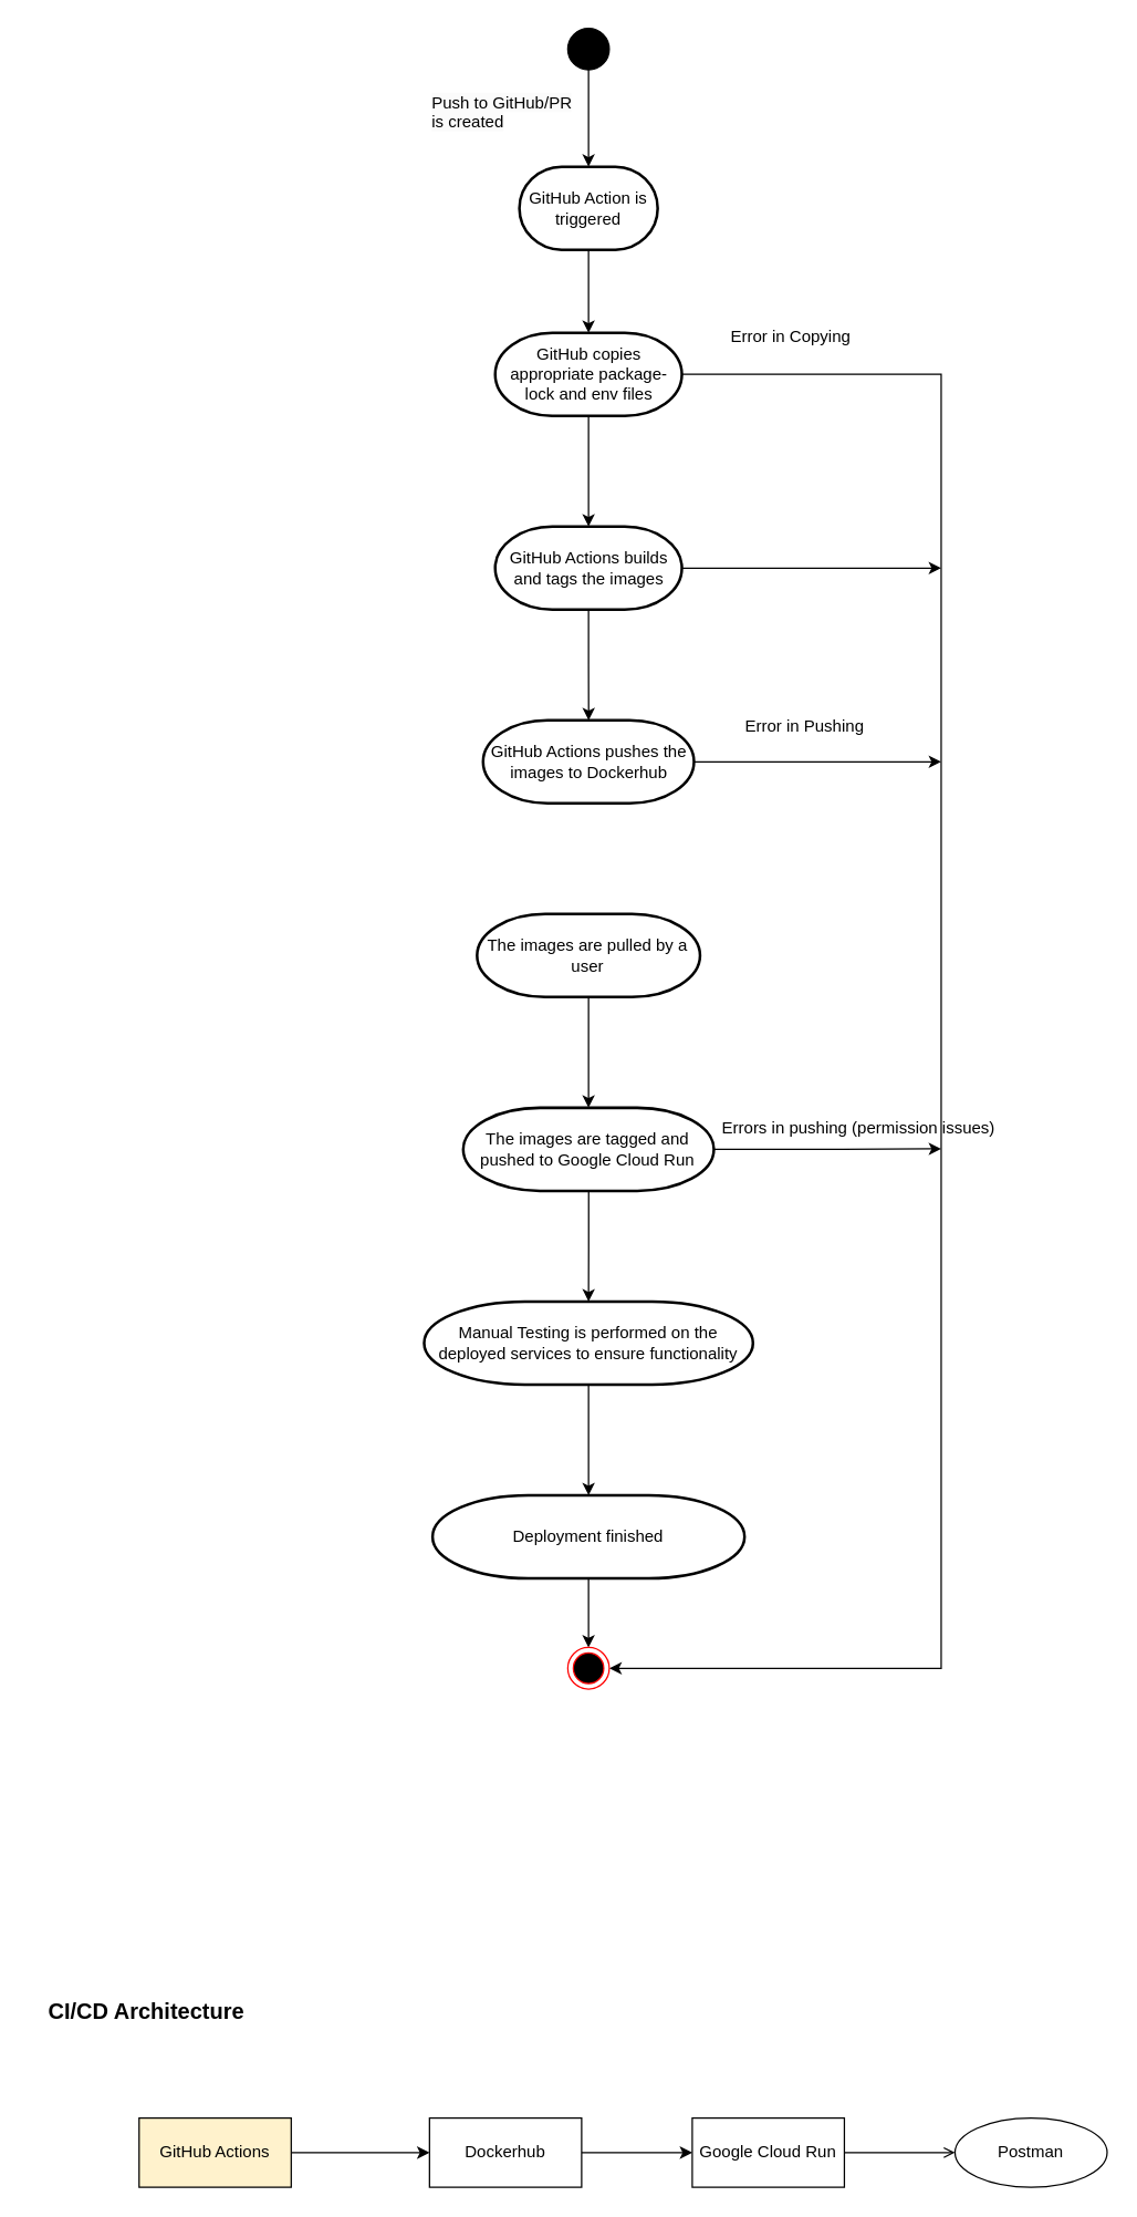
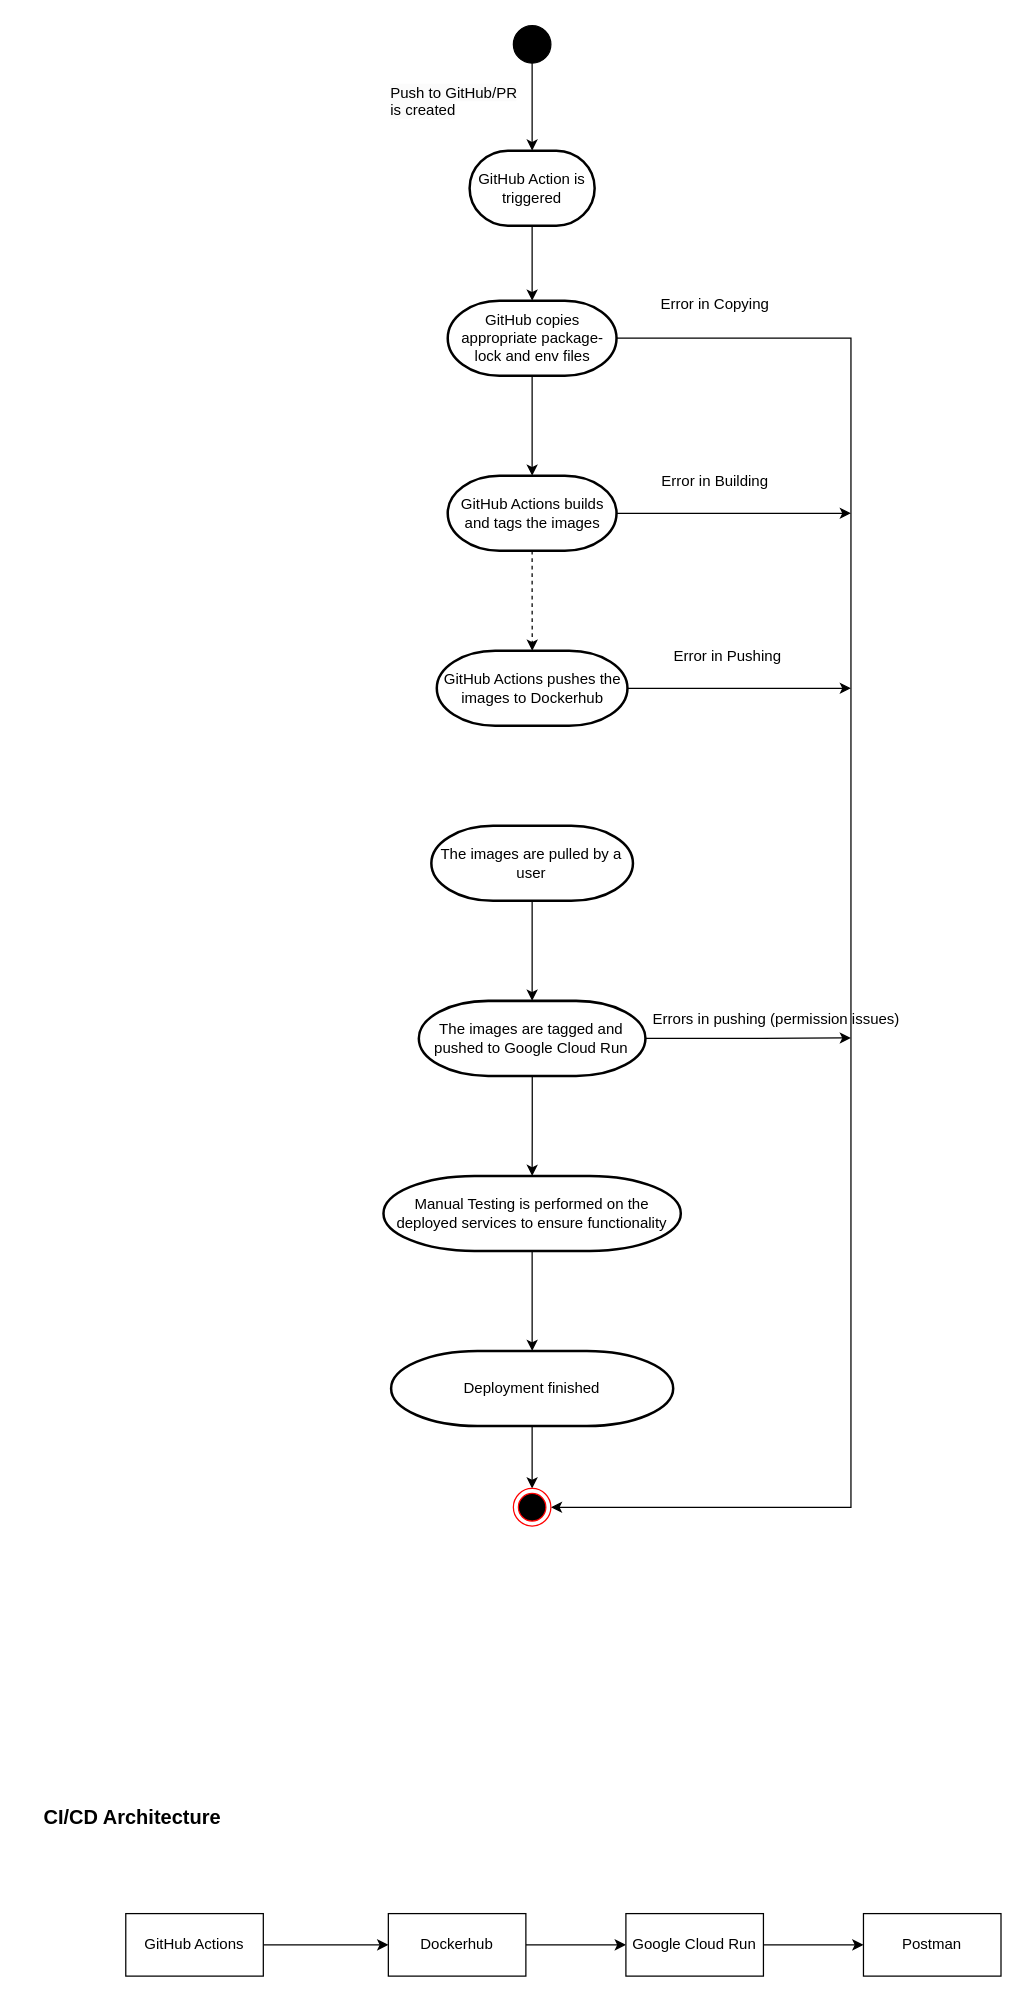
  <mxCell id="0" />
  <mxCell id="1" parent="0" />
  <mxCell id="2" style="edgeStyle=orthogonalEdgeStyle;rounded=0;orthogonalLoop=1;jettySize=auto;html=1;exitX=0.5;exitY=1;exitDx=0;exitDy=0;exitPerimeter=0;" edge="1" parent="1" source="3" target="5"><mxGeometry relative="1" as="geometry" /></mxCell>
  <mxCell id="3" value="" style="verticalLabelPosition=bottom;verticalAlign=top;html=1;shape=mxgraph.flowchart.on-page_reference;fillColor=#000000;" vertex="1" parent="1"><mxGeometry x="410" y="20" width="30" height="30" as="geometry" /></mxCell>
  <mxCell id="4" style="edgeStyle=orthogonalEdgeStyle;rounded=0;orthogonalLoop=1;jettySize=auto;html=1;exitX=0.5;exitY=1;exitDx=0;exitDy=0;exitPerimeter=0;entryX=0.5;entryY=0;entryDx=0;entryDy=0;entryPerimeter=0;" edge="1" parent="1" source="5" target="9"><mxGeometry relative="1" as="geometry" /></mxCell>
  <mxCell id="5" value="GitHub Action is triggered" style="strokeWidth=2;html=1;shape=mxgraph.flowchart.terminator;whiteSpace=wrap;" vertex="1" parent="1"><mxGeometry x="375" y="120" width="100" height="60" as="geometry" /></mxCell>
  <mxCell id="6" value="&lt;span style=&quot;color: rgb(0, 0, 0); font-family: Helvetica; font-size: 12px; font-style: normal; font-variant-ligatures: normal; font-variant-caps: normal; font-weight: 400; letter-spacing: normal; orphans: 2; text-align: center; text-indent: 0px; text-transform: none; widows: 2; word-spacing: 0px; -webkit-text-stroke-width: 0px; background-color: rgb(251, 251, 251); text-decoration-thickness: initial; text-decoration-style: initial; text-decoration-color: initial; float: none; display: inline !important;&quot;&gt;Push to GitHub/PR is created&lt;/span&gt;" style="text;whiteSpace=wrap;html=1;" vertex="1" parent="1"><mxGeometry x="310" y="60" width="110" height="40" as="geometry" /></mxCell>
  <mxCell id="7" value="" style="edgeStyle=orthogonalEdgeStyle;rounded=0;orthogonalLoop=1;jettySize=auto;html=1;" edge="1" parent="1" source="9" target="12"><mxGeometry relative="1" as="geometry" /></mxCell>
  <mxCell id="8" style="edgeStyle=orthogonalEdgeStyle;rounded=0;orthogonalLoop=1;jettySize=auto;html=1;exitX=1;exitY=0.5;exitDx=0;exitDy=0;exitPerimeter=0;entryX=1;entryY=0.5;entryDx=0;entryDy=0;" edge="1" parent="1" source="9" target="24"><mxGeometry relative="1" as="geometry"><mxPoint x="700" y="269.667" as="targetPoint" /><Array as="points"><mxPoint x="680" y="270" /><mxPoint x="680" y="1205" /></Array></mxGeometry></mxCell>
  <mxCell id="9" value="GitHub copies appropriate package-lock and env files" style="strokeWidth=2;html=1;shape=mxgraph.flowchart.terminator;whiteSpace=wrap;" vertex="1" parent="1"><mxGeometry x="357.5" y="240" width="135" height="60" as="geometry" /></mxCell>
- <mxCell id="10" value="" style="edgeStyle=orthogonalEdgeStyle;rounded=0;orthogonalLoop=1;jettySize=auto;html=1;" edge="1" parent="1" source="12" target="14"><mxGeometry relative="1" as="geometry" /></mxCell>
+ <mxCell id="10" value="" style="edgeStyle=orthogonalEdgeStyle;rounded=0;orthogonalLoop=1;jettySize=auto;html=1;dashed=1;" edge="1" parent="1" source="12" target="14"><mxGeometry relative="1" as="geometry" /></mxCell>
  <mxCell id="11" style="edgeStyle=orthogonalEdgeStyle;rounded=0;orthogonalLoop=1;jettySize=auto;html=1;" edge="1" parent="1" source="12"><mxGeometry relative="1" as="geometry"><mxPoint x="680" y="410" as="targetPoint" /></mxGeometry></mxCell>
  <mxCell id="12" value="GitHub Actions builds and tags the images" style="strokeWidth=2;html=1;shape=mxgraph.flowchart.terminator;whiteSpace=wrap;" vertex="1" parent="1"><mxGeometry x="357.5" y="380" width="135" height="60" as="geometry" /></mxCell>
  <mxCell id="13" style="edgeStyle=orthogonalEdgeStyle;rounded=0;orthogonalLoop=1;jettySize=auto;html=1;" edge="1" parent="1" source="14"><mxGeometry relative="1" as="geometry"><mxPoint x="680" y="550" as="targetPoint" /></mxGeometry></mxCell>
  <mxCell id="14" value="GitHub Actions pushes the images to Dockerhub" style="strokeWidth=2;html=1;shape=mxgraph.flowchart.terminator;whiteSpace=wrap;" vertex="1" parent="1"><mxGeometry x="348.75" y="520" width="152.5" height="60" as="geometry" /></mxCell>
  <mxCell id="15" value="" style="edgeStyle=orthogonalEdgeStyle;rounded=0;orthogonalLoop=1;jettySize=auto;html=1;" edge="1" parent="1" source="16" target="19"><mxGeometry relative="1" as="geometry" /></mxCell>
  <mxCell id="16" value="The images are pulled by a user" style="strokeWidth=2;html=1;shape=mxgraph.flowchart.terminator;whiteSpace=wrap;" vertex="1" parent="1"><mxGeometry x="344.39" y="660" width="161.25" height="60" as="geometry" /></mxCell>
  <mxCell id="17" value="" style="edgeStyle=orthogonalEdgeStyle;rounded=0;orthogonalLoop=1;jettySize=auto;html=1;" edge="1" parent="1" source="19" target="21"><mxGeometry relative="1" as="geometry" /></mxCell>
  <mxCell id="18" style="edgeStyle=orthogonalEdgeStyle;rounded=0;orthogonalLoop=1;jettySize=auto;html=1;exitX=1;exitY=0.5;exitDx=0;exitDy=0;exitPerimeter=0;" edge="1" parent="1" source="19"><mxGeometry relative="1" as="geometry"><mxPoint x="680" y="829.667" as="targetPoint" /></mxGeometry></mxCell>
  <mxCell id="19" value="The images are tagged and pushed to Google Cloud Run" style="strokeWidth=2;html=1;shape=mxgraph.flowchart.terminator;whiteSpace=wrap;" vertex="1" parent="1"><mxGeometry x="334.38" y="800" width="181.25" height="60" as="geometry" /></mxCell>
  <mxCell id="20" value="" style="edgeStyle=orthogonalEdgeStyle;rounded=0;orthogonalLoop=1;jettySize=auto;html=1;" edge="1" parent="1" source="21" target="23"><mxGeometry relative="1" as="geometry" /></mxCell>
  <mxCell id="21" value="Manual Testing is performed on the deployed services to ensure functionality" style="strokeWidth=2;html=1;shape=mxgraph.flowchart.terminator;whiteSpace=wrap;" vertex="1" parent="1"><mxGeometry x="306.11" y="940" width="237.8" height="60" as="geometry" /></mxCell>
  <mxCell id="22" style="edgeStyle=orthogonalEdgeStyle;rounded=0;orthogonalLoop=1;jettySize=auto;html=1;entryX=0.5;entryY=0;entryDx=0;entryDy=0;" edge="1" parent="1" source="23" target="24"><mxGeometry relative="1" as="geometry" /></mxCell>
  <mxCell id="23" value="Deployment finished" style="strokeWidth=2;html=1;shape=mxgraph.flowchart.terminator;whiteSpace=wrap;" vertex="1" parent="1"><mxGeometry x="312.2" y="1080" width="225.62" height="60" as="geometry" /></mxCell>
  <mxCell id="24" value="" style="ellipse;html=1;shape=endState;fillColor=#000000;strokeColor=#ff0000;" vertex="1" parent="1"><mxGeometry x="410" y="1190" width="30" height="30" as="geometry" /></mxCell>
  <mxCell id="25" value="Error in Copying" style="text;html=1;align=center;verticalAlign=middle;resizable=0;points=[];autosize=1;strokeColor=none;fillColor=none;" vertex="1" parent="1"><mxGeometry x="515.63" y="228" width="110" height="30" as="geometry" /></mxCell>
+ <mxCell id="26" value="Error in Building" style="text;html=1;align=center;verticalAlign=middle;resizable=0;points=[];autosize=1;strokeColor=none;fillColor=none;" vertex="1" parent="1"><mxGeometry x="515.63" y="370" width="110" height="30" as="geometry" /></mxCell>
  <mxCell id="27" value="Error in Pushing" style="text;html=1;align=center;verticalAlign=middle;resizable=0;points=[];autosize=1;strokeColor=none;fillColor=none;" vertex="1" parent="1"><mxGeometry x="525.63" y="510" width="110" height="30" as="geometry" /></mxCell>
  <mxCell id="28" value="Errors in pushing (permission issues)" style="text;html=1;align=center;verticalAlign=middle;resizable=0;points=[];autosize=1;strokeColor=none;fillColor=none;" vertex="1" parent="1"><mxGeometry x="510" y="800" width="220" height="30" as="geometry" /></mxCell>
  <mxCell id="29" value="CI/CD Architecture" style="text;html=1;align=center;verticalAlign=middle;resizable=0;points=[];autosize=1;strokeColor=none;fillColor=none;fontSize=16;fontStyle=1" vertex="1" parent="1"><mxGeometry y="1438" width="170" height="30" as="geometry" x="20" /></mxCell>
  <mxCell id="30" style="edgeStyle=orthogonalEdgeStyle;rounded=0;orthogonalLoop=1;jettySize=auto;html=1;" edge="1" parent="1" source="31"><mxGeometry relative="1" as="geometry"><mxPoint x="310" y="1555" as="targetPoint" /></mxGeometry></mxCell>
- <mxCell id="31" value="GitHub Actions" style="html=1;whiteSpace=wrap;fillColor=#fff2cc;" vertex="1" parent="1"><mxGeometry x="100" y="1530" width="110" height="50" as="geometry" /></mxCell>
+ <mxCell id="31" value="GitHub Actions" style="html=1;whiteSpace=wrap;" vertex="1" parent="1"><mxGeometry x="100" y="1530" width="110" height="50" as="geometry" /></mxCell>
  <mxCell id="32" value="" style="edgeStyle=orthogonalEdgeStyle;rounded=0;orthogonalLoop=1;jettySize=auto;html=1;" edge="1" parent="1" source="33" target="35"><mxGeometry relative="1" as="geometry" /></mxCell>
  <mxCell id="33" value="Dockerhub" style="html=1;whiteSpace=wrap;" vertex="1" parent="1"><mxGeometry x="310" y="1530" width="110" height="50" as="geometry" /></mxCell>
- <mxCell id="34" value="" style="edgeStyle=orthogonalEdgeStyle;rounded=0;orthogonalLoop=1;jettySize=auto;html=1;endArrow=open;" edge="1" parent="1" source="35" target="36"><mxGeometry relative="1" as="geometry" /></mxCell>
+ <mxCell id="34" value="" style="edgeStyle=orthogonalEdgeStyle;rounded=0;orthogonalLoop=1;jettySize=auto;html=1;" edge="1" parent="1" source="35" target="36"><mxGeometry relative="1" as="geometry" /></mxCell>
  <mxCell id="35" value="Google Cloud Run" style="html=1;whiteSpace=wrap;" vertex="1" parent="1"><mxGeometry x="500" y="1530" width="110" height="50" as="geometry" /></mxCell>
- <mxCell id="36" value="Postman" style="ellipse;html=1;whiteSpace=wrap;" vertex="1" parent="1"><mxGeometry x="690" y="1530" width="110" height="50" as="geometry" /></mxCell>
+ <mxCell id="36" value="Postman" style="html=1;whiteSpace=wrap;" vertex="1" parent="1"><mxGeometry x="690" y="1530" width="110" height="50" as="geometry" /></mxCell>
